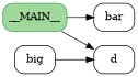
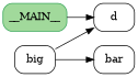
  digraph {
    concentrate=true
    rankdir=LR
    node [shape=Mrecord]
    n1 [color="/greens3/3" fillcolor="/greens3/2" height=0.51389 label=__MAIN__ style=filled width=1.1111]
    n2 [height=0.51389 label=bar width=0.75]
    n3 [height=0.51389 label=d width=0.75]
    n4 [height=0.51389 label=big width=0.75]
-   n1 -> n2
+   n4 -> n2
    n1 -> n3
    n4 -> n3
  }
